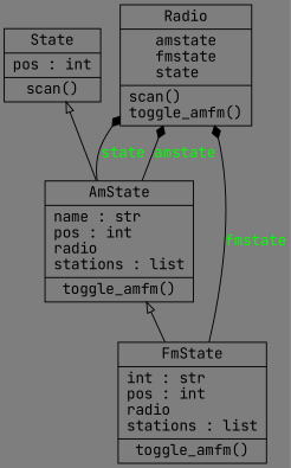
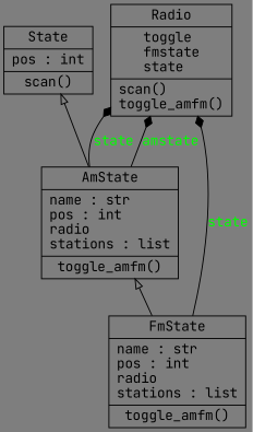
  digraph {
    bgcolor="#7e7e7e"
    fontname="JetBrains Mono"
    rankdir=BT
    node [color=black fontcolor=black fontname="JetBrains Mono" shape=record style=solid]
    edge [arrowhead=diamond arrowtail=none fontcolor=green fontname="JetBrains Mono" style=solid]
    n1 [label=<{AmState|name : str<br ALIGN="LEFT"/>pos : int<br ALIGN="LEFT"/>radio<br ALIGN="LEFT"/>stations : list<br ALIGN="LEFT"/>|toggle_amfm()<br ALIGN="LEFT"/>}>]
-   n2 [label=<{Radio|amstate<br ALIGN="LEFT"/>fmstate<br ALIGN="LEFT"/>state<br ALIGN="LEFT"/>|scan()<br ALIGN="LEFT"/>toggle_amfm()<br ALIGN="LEFT"/>}>]
+   n2 [label=<{Radio|toggle<br ALIGN="LEFT"/>fmstate<br ALIGN="LEFT"/>state<br ALIGN="LEFT"/>|scan()<br ALIGN="LEFT"/>toggle_amfm()<br ALIGN="LEFT"/>}>]
    n3 [label=<{State|pos : int<br ALIGN="LEFT"/>|scan()<br ALIGN="LEFT"/>}>]
-   n4 [label=<{FmState|int : str<br ALIGN="LEFT"/>pos : int<br ALIGN="LEFT"/>radio<br ALIGN="LEFT"/>stations : list<br ALIGN="LEFT"/>|toggle_amfm()<br ALIGN="LEFT"/>}>]
+   n4 [label=<{FmState|name : str<br ALIGN="LEFT"/>pos : int<br ALIGN="LEFT"/>radio<br ALIGN="LEFT"/>stations : list<br ALIGN="LEFT"/>|toggle_amfm()<br ALIGN="LEFT"/>}>]
    n1 -> n2 [label=amstate]
    n1 -> n2 [label=state]
    n1 -> n3 [arrowhead=empty fontcolor="" style=""]
    n4 -> n1 [arrowhead=empty fontcolor="" style=""]
-   n4 -> n2 [label=fmstate]
+   n4 -> n2 [label=state]
  }
